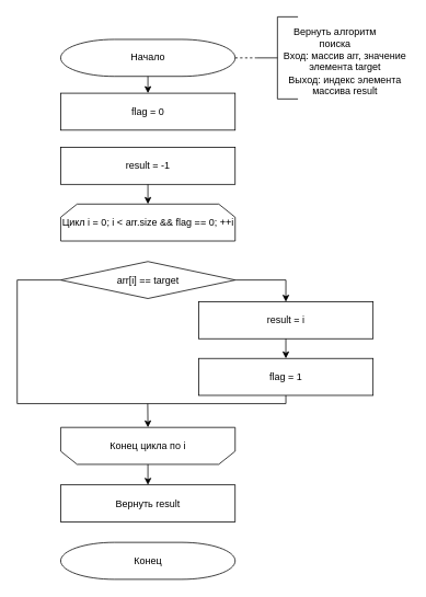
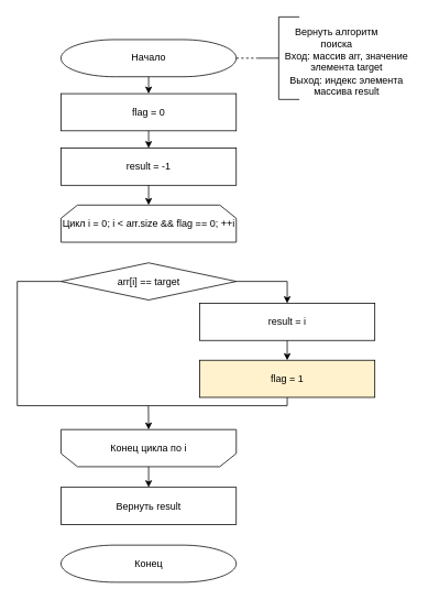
  <mxCell id="0" />
  <mxCell id="1" parent="0" />
  <mxCell id="2" value="Начало" style="strokeWidth=1;html=1;shape=mxgraph.flowchart.terminator;whiteSpace=wrap;rotation=0;" parent="1" vertex="1"><mxGeometry x="73" y="47.5" width="212.5" height="45" as="geometry" /></mxCell>
  <mxCell id="3" value="Цикл i = 0; i &amp;lt; arr.size &amp;amp;&amp;amp; flag == 0; ++i" style="shape=loopLimit;whiteSpace=wrap;html=1;rotation=0;" parent="1" vertex="1"><mxGeometry x="73" y="248" width="212.5" height="45" as="geometry" /></mxCell>
  <mxCell id="4" value="" style="endArrow=classic;html=1;rounded=0;fontFamily=Helvetica;fontSize=12;fontColor=default;exitX=0.5;exitY=1;exitDx=0;exitDy=0;exitPerimeter=0;entryX=0.5;entryY=0;entryDx=0;entryDy=0;" parent="1" source="2" target="11" edge="1"><mxGeometry width="50" height="50" relative="1" as="geometry"><mxPoint x="483" y="350" as="sourcePoint" /><mxPoint x="179.25" y="118" as="targetPoint" /></mxGeometry></mxCell>
  <mxCell id="5" value="" style="strokeWidth=1;html=1;shape=mxgraph.flowchart.annotation_2;align=left;labelPosition=right;pointerEvents=1;" parent="1" vertex="1"><mxGeometry x="312" y="20" width="50" height="100" as="geometry" /></mxCell>
  <mxCell id="6" value="" style="endArrow=none;dashed=1;html=1;rounded=0;exitX=1;exitY=0.5;exitDx=0;exitDy=0;exitPerimeter=0;entryX=0;entryY=0.5;entryDx=0;entryDy=0;entryPerimeter=0;" parent="1" source="2" target="5" edge="1"><mxGeometry width="50" height="50" relative="1" as="geometry"><mxPoint x="522" y="408" as="sourcePoint" /><mxPoint x="572" y="358" as="targetPoint" /></mxGeometry></mxCell>
  <mxCell id="7" value="Вернуть алгоритм поиска" style="text;html=1;strokeColor=none;fillColor=none;align=center;verticalAlign=middle;whiteSpace=wrap;rounded=0;" parent="1" vertex="1"><mxGeometry x="347" y="31" width="121" height="30" as="geometry" /></mxCell>
  <mxCell id="8" value="Вход: массив arr, значение элемента target&lt;br&gt;Выход: индекс элемента массива result" style="text;html=1;strokeColor=none;fillColor=none;align=center;verticalAlign=middle;whiteSpace=wrap;rounded=0;" parent="1" vertex="1"><mxGeometry x="343" y="74" width="153" height="30" as="geometry" /></mxCell>
  <mxCell id="9" value="Конец" style="strokeWidth=1;html=1;shape=mxgraph.flowchart.terminator;whiteSpace=wrap;rotation=0;" parent="1" vertex="1"><mxGeometry x="73" y="660" width="212.5" height="45" as="geometry" /></mxCell>
  <mxCell id="10" value="arr[i] == target" style="rhombus;whiteSpace=wrap;html=1;rotation=0;" parent="1" vertex="1"><mxGeometry x="73" y="318" width="212.5" height="45" as="geometry" /></mxCell>
  <mxCell id="11" value="flag = 0" style="rounded=0;whiteSpace=wrap;html=1;rotation=0;" parent="1" vertex="1"><mxGeometry x="73" y="113" width="212.5" height="45" as="geometry" /></mxCell>
  <mxCell id="12" value="result = -1" style="rounded=0;whiteSpace=wrap;html=1;rotation=0;" parent="1" vertex="1"><mxGeometry x="73" y="179" width="212.5" height="45" as="geometry" /></mxCell>
  <mxCell id="13" value="result = i" style="rounded=0;whiteSpace=wrap;html=1;rotation=0;" parent="1" vertex="1"><mxGeometry x="241" y="367" width="212.5" height="45" as="geometry" /></mxCell>
  <mxCell id="14" value="Конец цикла по i" style="shape=loopLimit;whiteSpace=wrap;html=1;strokeColor=default;fontFamily=Helvetica;fontSize=12;fontColor=default;fillColor=default;rotation=0;direction=west;" parent="1" vertex="1"><mxGeometry x="73" y="520" width="212.5" height="45" as="geometry" /></mxCell>
  <mxCell id="15" value="Вернуть result" style="rounded=0;whiteSpace=wrap;html=1;rotation=0;" parent="1" vertex="1"><mxGeometry x="73" y="590" width="212.5" height="45" as="geometry" /></mxCell>
+ <mxCell id="16" value="" style="endArrow=classic;html=1;rounded=0;entryX=0.5;entryY=0;entryDx=0;entryDy=0;exitX=0.5;exitY=1;exitDx=0;exitDy=0;" parent="1" source="11" target="12" edge="1"><mxGeometry width="50" height="50" relative="1" as="geometry"><mxPoint x="313" y="323" as="sourcePoint" /><mxPoint x="363" y="273" as="targetPoint" /></mxGeometry></mxCell>
  <mxCell id="17" value="" style="endArrow=classic;html=1;rounded=0;entryX=0.5;entryY=0;entryDx=0;entryDy=0;exitX=1;exitY=0.5;exitDx=0;exitDy=0;edgeStyle=orthogonalEdgeStyle;" parent="1" source="10" target="13" edge="1"><mxGeometry width="50" height="50" relative="1" as="geometry"><mxPoint x="313" y="323" as="sourcePoint" /><mxPoint x="363" y="273" as="targetPoint" /></mxGeometry></mxCell>
  <mxCell id="18" value="" style="endArrow=classic;html=1;rounded=0;entryX=0.5;entryY=1;entryDx=0;entryDy=0;" parent="1" target="14" edge="1"><mxGeometry width="50" height="50" relative="1" as="geometry"><mxPoint x="179" y="491" as="sourcePoint" /><mxPoint x="361" y="478" as="targetPoint" /></mxGeometry></mxCell>
- <mxCell id="19" value="flag = 1" style="rounded=0;whiteSpace=wrap;html=1;rotation=0;" parent="1" vertex="1"><mxGeometry x="241" y="436" width="212.5" height="45" as="geometry" /></mxCell>
+ <mxCell id="19" value="flag = 1" style="rounded=0;whiteSpace=wrap;html=1;rotation=0;fillColor=#fff2cc;" parent="1" vertex="1"><mxGeometry x="241" y="436" width="212.5" height="45" as="geometry" /></mxCell>
  <mxCell id="20" value="" style="endArrow=classic;html=1;rounded=0;entryX=0.5;entryY=0;entryDx=0;entryDy=0;exitX=0.5;exitY=1;exitDx=0;exitDy=0;" parent="1" source="13" target="19" edge="1"><mxGeometry width="50" height="50" relative="1" as="geometry"><mxPoint x="294" y="580" as="sourcePoint" /><mxPoint x="344" y="530" as="targetPoint" /></mxGeometry></mxCell>
  <mxCell id="21" value="" style="endArrow=none;html=1;rounded=0;entryX=0.5;entryY=1;entryDx=0;entryDy=0;exitX=0;exitY=0.5;exitDx=0;exitDy=0;edgeStyle=orthogonalEdgeStyle;" parent="1" source="10" target="19" edge="1"><mxGeometry width="50" height="50" relative="1" as="geometry"><mxPoint x="294" y="580" as="sourcePoint" /><mxPoint x="344" y="530" as="targetPoint" /><Array as="points"><mxPoint x="20" y="341" /><mxPoint x="20" y="491" /><mxPoint x="347" y="491" /></Array></mxGeometry></mxCell>
  <mxCell id="22" value="" style="endArrow=classic;html=1;rounded=0;entryX=0.5;entryY=0;entryDx=0;entryDy=0;exitX=0.5;exitY=0;exitDx=0;exitDy=0;" parent="1" source="14" target="15" edge="1"><mxGeometry width="50" height="50" relative="1" as="geometry"><mxPoint x="268" y="472" as="sourcePoint" /><mxPoint x="318" y="422" as="targetPoint" /></mxGeometry></mxCell>
  <mxCell id="23" value="" style="endArrow=classic;html=1;rounded=0;exitX=0.5;exitY=1;exitDx=0;exitDy=0;entryX=0.5;entryY=0;entryDx=0;entryDy=0;" edge="1" parent="1" source="12" target="3"><mxGeometry width="50" height="50" relative="1" as="geometry"><mxPoint x="233" y="358" as="sourcePoint" /><mxPoint x="283" y="308" as="targetPoint" /></mxGeometry></mxCell>
